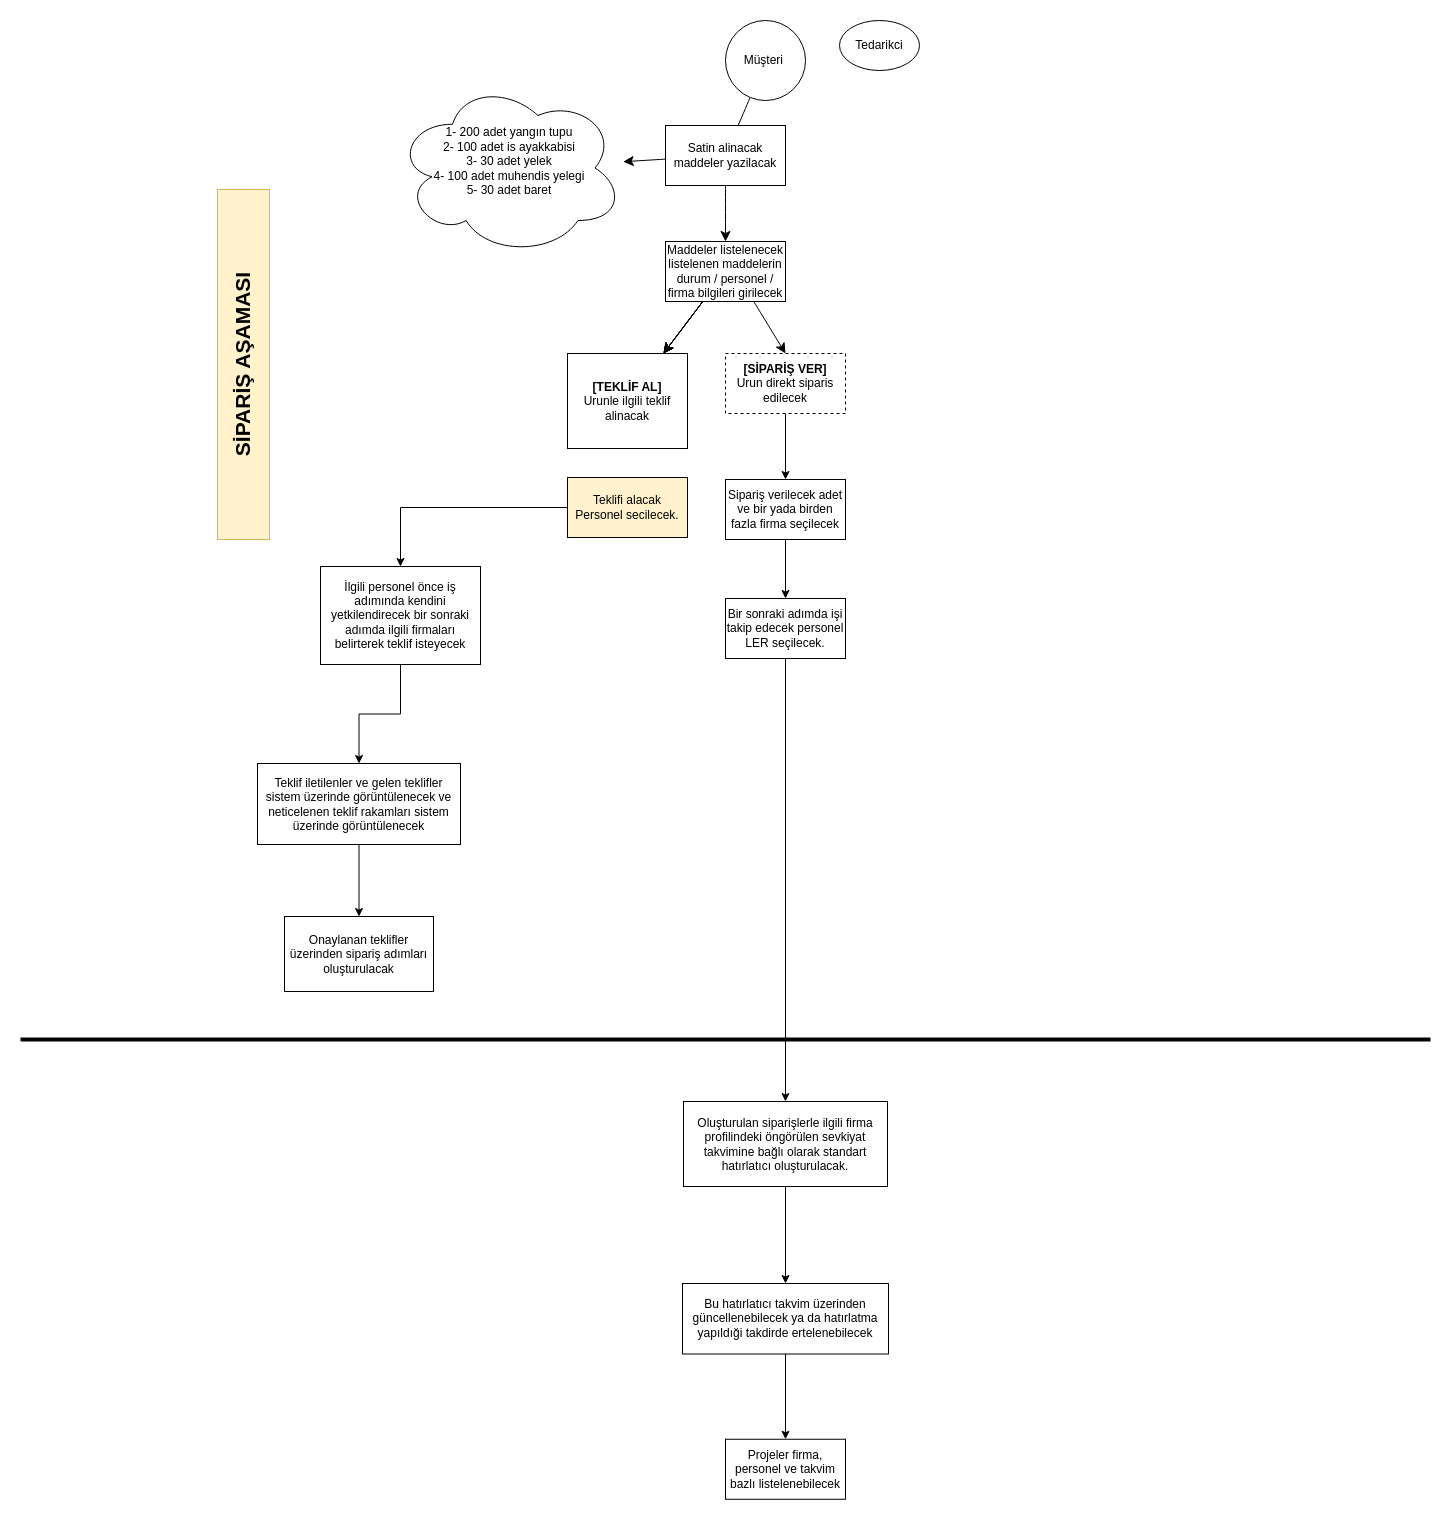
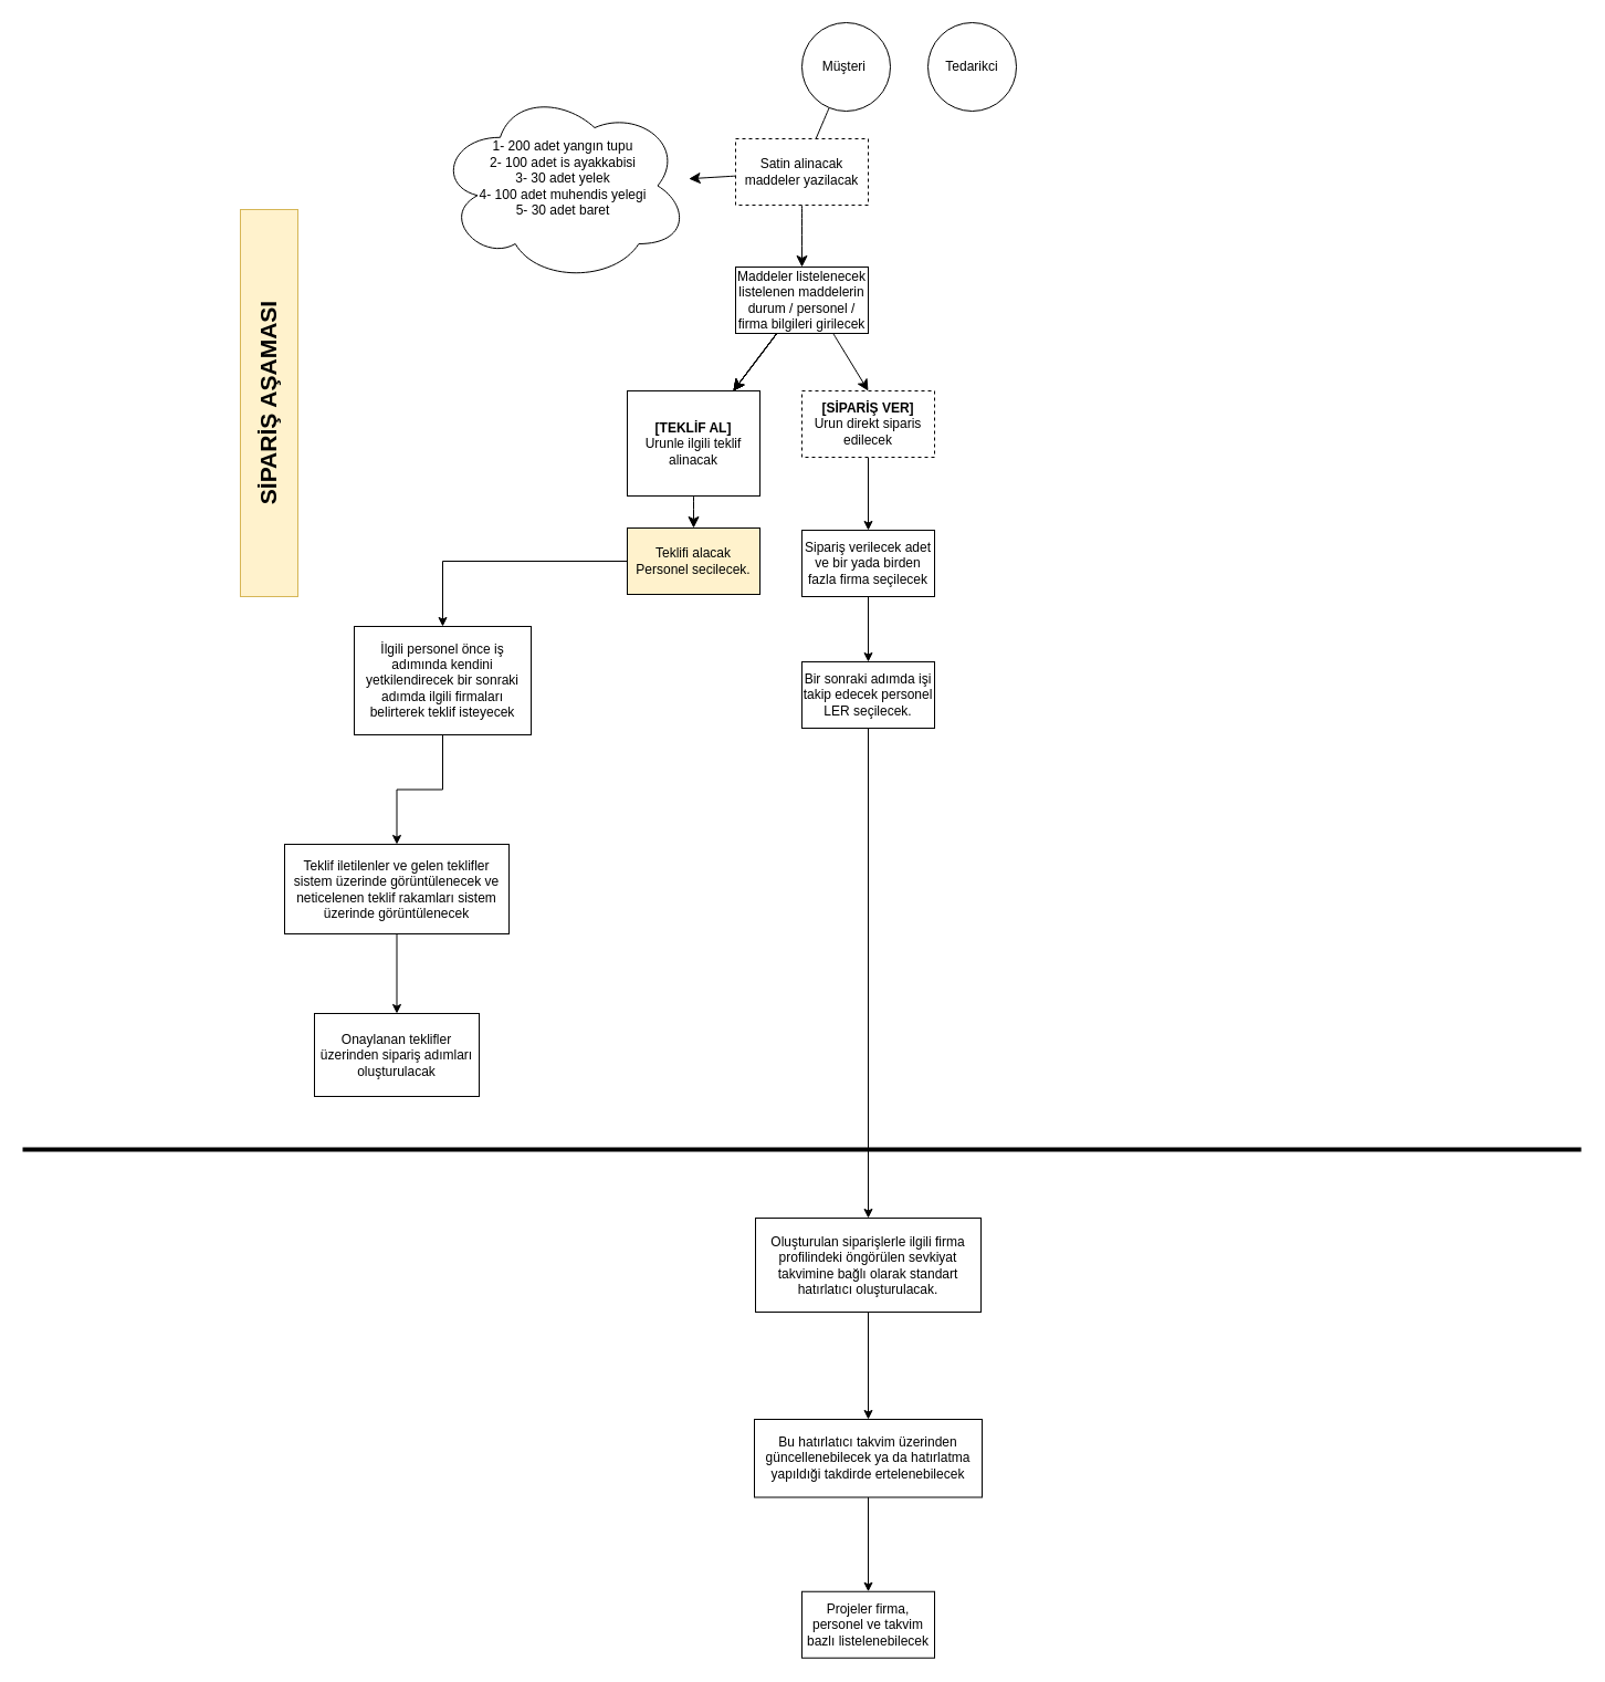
  <mxCell id="0" />
  <mxCell id="1" parent="0" />
  <mxCell id="2" value="" style="edgeStyle=none;curved=1;rounded=0;orthogonalLoop=1;jettySize=auto;html=1;fontSize=12;startSize=8;endSize=8;endArrow=none;" parent="1" source="3" target="7" edge="1"><mxGeometry relative="1" as="geometry" /></mxCell>
  <mxCell id="3" value="Müşteri&amp;nbsp;" style="ellipse;whiteSpace=wrap;html=1;" parent="1" vertex="1"><mxGeometry x="725" y="20" width="80" height="80" as="geometry" /></mxCell>
- <mxCell id="4" value="Tedarikci" style="ellipse;whiteSpace=wrap;html=1;" parent="1" vertex="1"><mxGeometry x="839" y="20" width="80" height="50" as="geometry" /></mxCell>
+ <mxCell id="4" value="Tedarikci" style="ellipse;whiteSpace=wrap;html=1;" parent="1" vertex="1"><mxGeometry x="839" y="20" width="80" height="80" as="geometry" /></mxCell>
  <mxCell id="5" value="" style="edgeStyle=none;curved=1;rounded=0;orthogonalLoop=1;jettySize=auto;html=1;fontSize=12;startSize=8;endSize=8;" parent="1" source="7" target="14" edge="1"><mxGeometry relative="1" as="geometry" /></mxCell>
  <mxCell id="6" value="" style="edgeStyle=none;curved=1;rounded=0;orthogonalLoop=1;jettySize=auto;html=1;fontSize=12;startSize=8;endSize=8;" parent="1" source="7" target="15" edge="1"><mxGeometry relative="1" as="geometry" /></mxCell>
- <mxCell id="7" value="Satin alinacak maddeler yazilacak" style="whiteSpace=wrap;html=1;" parent="1" vertex="1"><mxGeometry x="665" y="125" width="120" height="60" as="geometry" /></mxCell>
+ <mxCell id="7" value="Satin alinacak maddeler yazilacak" style="whiteSpace=wrap;html=1;dashed=1;" parent="1" vertex="1"><mxGeometry x="665" y="125" width="120" height="60" as="geometry" /></mxCell>
  <mxCell id="8" value="" style="edgeStyle=none;curved=1;rounded=0;orthogonalLoop=1;jettySize=auto;html=1;fontSize=12;startSize=8;endSize=8;" parent="1" source="14" target="17" edge="1"><mxGeometry relative="1" as="geometry" /></mxCell>
  <mxCell id="9" value="" style="edgeStyle=none;curved=1;rounded=0;orthogonalLoop=1;jettySize=auto;html=1;fontSize=12;startSize=8;endSize=8;" parent="1" source="14" target="17" edge="1"><mxGeometry relative="1" as="geometry" /></mxCell>
  <mxCell id="10" value="" style="edgeStyle=none;curved=1;rounded=0;orthogonalLoop=1;jettySize=auto;html=1;fontSize=12;startSize=8;endSize=8;" parent="1" source="14" target="17" edge="1"><mxGeometry relative="1" as="geometry" /></mxCell>
  <mxCell id="11" value="" style="edgeStyle=none;curved=1;rounded=0;orthogonalLoop=1;jettySize=auto;html=1;fontSize=12;startSize=8;endSize=8;" parent="1" source="14" target="17" edge="1"><mxGeometry relative="1" as="geometry" /></mxCell>
  <mxCell id="12" value="" style="edgeStyle=none;curved=1;rounded=0;orthogonalLoop=1;jettySize=auto;html=1;fontSize=12;startSize=8;endSize=8;" parent="1" source="14" target="17" edge="1"><mxGeometry relative="1" as="geometry" /></mxCell>
  <mxCell id="13" style="edgeStyle=none;curved=1;rounded=0;orthogonalLoop=1;jettySize=auto;html=1;entryX=0.5;entryY=0;entryDx=0;entryDy=0;fontSize=12;startSize=8;endSize=8;" parent="1" target="19" edge="1"><mxGeometry relative="1" as="geometry"><mxPoint x="753.244" y="301" as="sourcePoint" /></mxGeometry></mxCell>
  <mxCell id="14" value="Maddeler listelenecek listelenen maddelerin durum / personel / firma bilgileri girilecek" style="whiteSpace=wrap;html=1;" parent="1" vertex="1"><mxGeometry x="665" y="241" width="120" height="60" as="geometry" /></mxCell>
  <mxCell id="15" value="1- 200 adet yangın tupu&lt;div&gt;2- 100 adet is ayakkabisi&lt;/div&gt;&lt;div&gt;3- 30 adet yelek&lt;/div&gt;&lt;div&gt;4- 100 adet muhendis yelegi&lt;/div&gt;&lt;div&gt;5- 30 adet baret&lt;br&gt;&lt;div&gt;&lt;br&gt;&lt;/div&gt;&lt;/div&gt;" style="ellipse;shape=cloud;whiteSpace=wrap;html=1;" parent="1" vertex="1"><mxGeometry x="395" y="80" width="228" height="175" as="geometry" /></mxCell>
+ <mxCell id="16" value="" style="edgeStyle=none;curved=1;rounded=0;orthogonalLoop=1;jettySize=auto;html=1;fontSize=12;startSize=8;endSize=8;" parent="1" source="17" target="21" edge="1"><mxGeometry relative="1" as="geometry" /></mxCell>
  <mxCell id="17" value="&lt;b&gt;[TEKLİF AL]&lt;/b&gt;&lt;br&gt;Urunle ilgili teklif alinacak" style="whiteSpace=wrap;html=1;" parent="1" vertex="1"><mxGeometry x="567" y="353" width="120" height="95" as="geometry" /></mxCell>
  <mxCell id="18" value="" style="edgeStyle=orthogonalEdgeStyle;rounded=0;orthogonalLoop=1;jettySize=auto;html=1;" parent="1" source="19" target="23" edge="1"><mxGeometry relative="1" as="geometry" /></mxCell>
  <mxCell id="19" value="&lt;b&gt;[SİPARİŞ VER]&lt;/b&gt;&lt;br&gt;Urun direkt siparis edilecek" style="whiteSpace=wrap;html=1;dashed=1;" parent="1" vertex="1"><mxGeometry x="725" y="353" width="120" height="60" as="geometry" /></mxCell>
  <mxCell id="20" value="" style="edgeStyle=orthogonalEdgeStyle;rounded=0;orthogonalLoop=1;jettySize=auto;html=1;" edge="1" parent="1" source="21" target="29"><mxGeometry relative="1" as="geometry" /></mxCell>
  <mxCell id="21" value="Teklifi alacak Personel secilecek." style="whiteSpace=wrap;html=1;fillColor=#fff2cc;" parent="1" vertex="1"><mxGeometry x="567" y="477" width="120" height="60" as="geometry" /></mxCell>
  <mxCell id="22" value="" style="edgeStyle=orthogonalEdgeStyle;rounded=0;orthogonalLoop=1;jettySize=auto;html=1;" parent="1" source="23" target="25" edge="1"><mxGeometry relative="1" as="geometry" /></mxCell>
  <mxCell id="23" value="Sipariş verilecek adet ve bir yada birden fazla firma seçilecek" style="whiteSpace=wrap;html=1;" parent="1" vertex="1"><mxGeometry x="725" y="479" width="120" height="60" as="geometry" /></mxCell>
  <mxCell id="24" value="" style="edgeStyle=orthogonalEdgeStyle;rounded=0;orthogonalLoop=1;jettySize=auto;html=1;" edge="1" parent="1" source="25" target="34"><mxGeometry relative="1" as="geometry" /></mxCell>
  <mxCell id="25" value="Bir sonraki adımda işi takip edecek personel LER seçilecek." style="whiteSpace=wrap;html=1;" parent="1" vertex="1"><mxGeometry x="725" y="598" width="120" height="60" as="geometry" /></mxCell>
  <mxCell id="26" value="" style="line;strokeWidth=4;html=1;perimeter=backbonePerimeter;points=[];outlineConnect=0;" parent="1" vertex="1"><mxGeometry x="20" y="1034" width="1410" height="10" as="geometry" /></mxCell>
  <mxCell id="27" value="&lt;h2&gt;&lt;b&gt;&lt;font style=&quot;font-size: 21px; line-height: 220%;&quot;&gt;SİPARİŞ AŞAMASI&lt;/font&gt;&lt;/b&gt;&lt;/h2&gt;" style="shape=rect;dashed=0;shadow=0;html=1;whiteSpace=wrap;direction=south;horizontal=0;fillColor=#fff2cc;strokeColor=#d6b656;" parent="1" vertex="1"><mxGeometry x="217" y="189" width="52" height="350" as="geometry" /></mxCell>
  <mxCell id="28" value="" style="edgeStyle=orthogonalEdgeStyle;rounded=0;orthogonalLoop=1;jettySize=auto;html=1;" edge="1" parent="1" source="29" target="31"><mxGeometry relative="1" as="geometry" /></mxCell>
  <mxCell id="29" value="İlgili personel önce iş adımında kendini yetkilendirecek bir sonraki adımda ilgili firmaları belirterek teklif isteyecek" style="whiteSpace=wrap;html=1;" vertex="1" parent="1"><mxGeometry x="320" y="566" width="160" height="98" as="geometry" /></mxCell>
  <mxCell id="30" value="" style="edgeStyle=orthogonalEdgeStyle;rounded=0;orthogonalLoop=1;jettySize=auto;html=1;" edge="1" parent="1" source="31" target="32"><mxGeometry relative="1" as="geometry" /></mxCell>
  <mxCell id="31" value="Teklif iletilenler ve gelen teklifler sistem üzerinde görüntülenecek ve neticelenen teklif rakamları sistem üzerinde görüntülenecek" style="whiteSpace=wrap;html=1;" vertex="1" parent="1"><mxGeometry x="257" y="763" width="203" height="81" as="geometry" /></mxCell>
  <mxCell id="32" value="Onaylanan teklifler üzerinden sipariş adımları oluşturulacak" style="whiteSpace=wrap;html=1;" vertex="1" parent="1"><mxGeometry x="284" y="916" width="149" height="75" as="geometry" /></mxCell>
  <mxCell id="33" value="" style="edgeStyle=orthogonalEdgeStyle;rounded=0;orthogonalLoop=1;jettySize=auto;html=1;" edge="1" parent="1" source="34" target="36"><mxGeometry relative="1" as="geometry" /></mxCell>
  <mxCell id="34" value="Oluşturulan siparişlerle ilgili firma profilindeki öngörülen sevkiyat takvimine bağlı olarak standart hatırlatıcı oluşturulacak." style="whiteSpace=wrap;html=1;" vertex="1" parent="1"><mxGeometry x="683" y="1101" width="204" height="85" as="geometry" /></mxCell>
  <mxCell id="35" value="" style="edgeStyle=orthogonalEdgeStyle;rounded=0;orthogonalLoop=1;jettySize=auto;html=1;" edge="1" parent="1" source="36" target="37"><mxGeometry relative="1" as="geometry" /></mxCell>
  <mxCell id="36" value="Bu hatırlatıcı takvim üzerinden güncellenebilecek ya da hatırlatma yapıldıği takdirde ertelenebilecek" style="whiteSpace=wrap;html=1;" vertex="1" parent="1"><mxGeometry x="682" y="1283" width="206" height="70.5" as="geometry" /></mxCell>
  <mxCell id="37" value="Projeler firma, personel ve takvim bazlı listelenebilecek" style="whiteSpace=wrap;html=1;" vertex="1" parent="1"><mxGeometry x="725" y="1438.75" width="120" height="60" as="geometry" /></mxCell>
